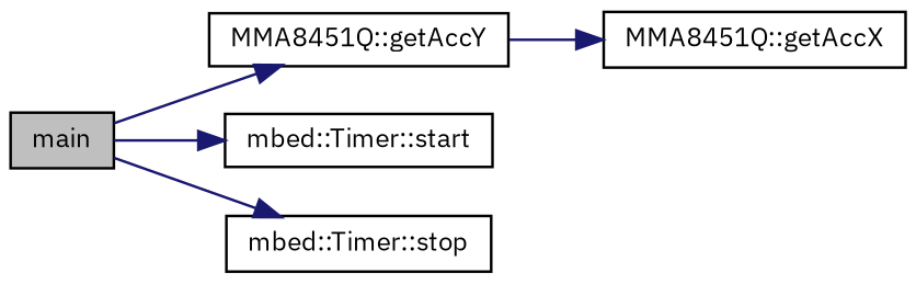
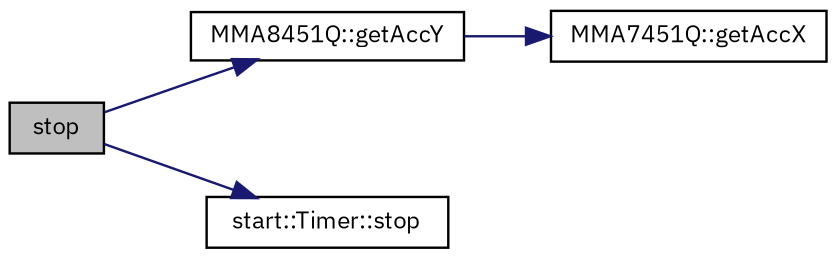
  digraph {
    fontname="IBM Plex Sans"
    rankdir=LR
    node [color=black fillcolor=white fontname="IBM Plex Sans" fontsize=10 shape=record style=filled]
    edge [color=midnightblue fontname="IBM Plex Sans" fontsize=10 labelfontname=Helvetica labelfontsize=10 style=solid]
-   n1 [fillcolor=grey75 fontcolor=black height=0.2 label=main width=0.4]
+   n1 [fillcolor=grey75 fontcolor=black height=0.2 label=stop width=0.4]
    n2 [height=0.2 label="MMA8451Q::getAccY" width=0.4]
-   n3 [height=0.2 label="mbed::Timer::start" width=0.4]
-   n4 [height=0.2 label="mbed::Timer::stop" width=0.4]
-   n5 [height=0.2 label="MMA8451Q::getAccX" width=0.4]
+   n4 [height=0.2 label="start::Timer::stop" width=0.4]
+   n5 [height=0.2 label="MMA7451Q::getAccX" width=0.4]
    n1 -> n2
-   n1 -> n3
    n1 -> n4
    n2 -> n5
  }
